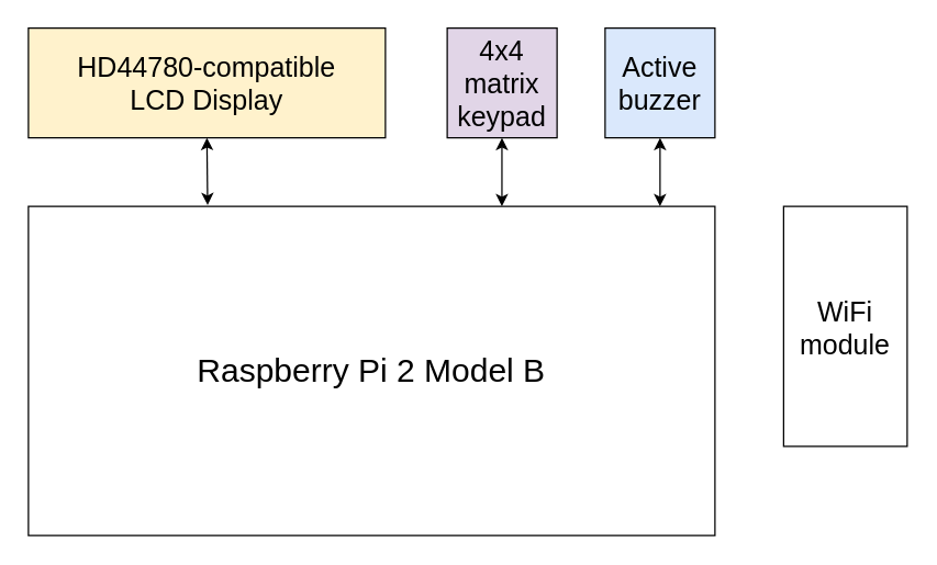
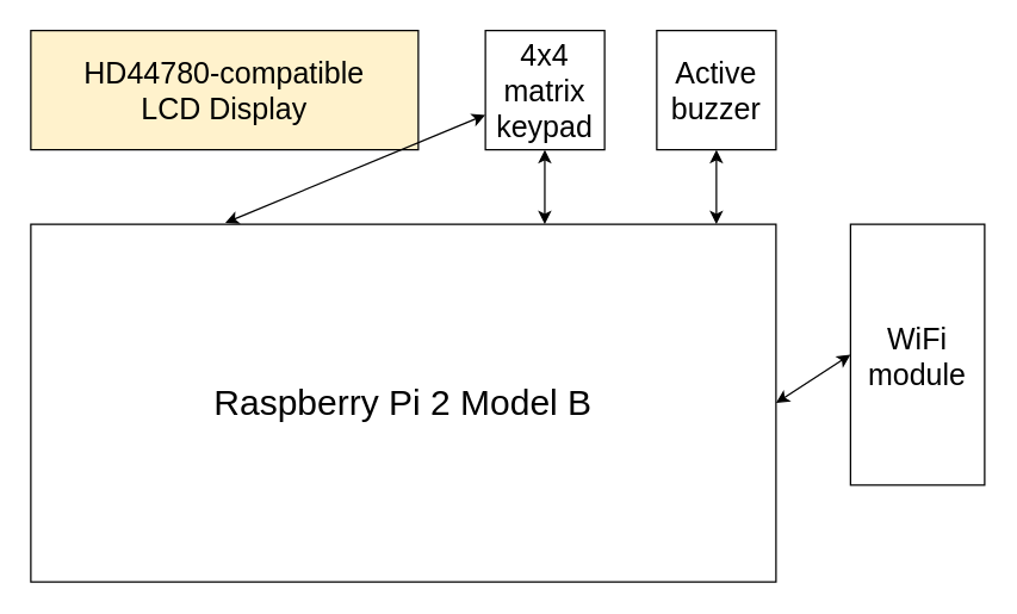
  <mxCell id="0" />
  <mxCell id="1" parent="0" />
- <mxCell id="2" value="&lt;font style=&quot;font-size: 20px;&quot;&gt;Active&lt;br&gt;buzzer&lt;/font&gt;" style="whiteSpace=wrap;html=1;aspect=fixed;fillColor=#dae8fc;" parent="1" vertex="1"><mxGeometry x="440" y="20" width="80" height="80" as="geometry" /></mxCell>
- <mxCell id="3" value="&lt;font style=&quot;font-size: 20px;&quot;&gt;4x4 matrix&lt;br&gt;keypad&lt;/font&gt;" style="whiteSpace=wrap;html=1;aspect=fixed;fillColor=#e1d5e7;" parent="1" vertex="1"><mxGeometry x="325" y="20" width="80" height="80" as="geometry" /></mxCell>
+ <mxCell id="2" value="&lt;font style=&quot;font-size: 20px;&quot;&gt;Active&lt;br&gt;buzzer&lt;/font&gt;" style="whiteSpace=wrap;html=1;aspect=fixed;" parent="1" vertex="1"><mxGeometry x="440" y="20" width="80" height="80" as="geometry" /></mxCell>
+ <mxCell id="3" value="&lt;font style=&quot;font-size: 20px;&quot;&gt;4x4 matrix&lt;br&gt;keypad&lt;/font&gt;" style="whiteSpace=wrap;html=1;aspect=fixed;" parent="1" vertex="1"><mxGeometry x="325" y="20" width="80" height="80" as="geometry" /></mxCell>
  <mxCell id="4" value="&lt;font style=&quot;font-size: 24px;&quot;&gt;Raspberry Pi 2 Model B&lt;/font&gt;" style="rounded=0;whiteSpace=wrap;html=1;" parent="1" vertex="1"><mxGeometry x="20" y="150" width="500" height="240" as="geometry" /></mxCell>
  <mxCell id="5" value="" style="endArrow=classic;startArrow=classic;html=1;rounded=0;entryX=0.5;entryY=1;entryDx=0;entryDy=0;exitX=0.92;exitY=0;exitDx=0;exitDy=0;exitPerimeter=0;" parent="1" source="4" target="2" edge="1"><mxGeometry width="50" height="50" relative="1" as="geometry"><mxPoint x="480" y="130" as="sourcePoint" /><mxPoint x="290" y="200" as="targetPoint" /></mxGeometry></mxCell>
  <mxCell id="6" value="" style="endArrow=classic;startArrow=classic;html=1;rounded=0;entryX=0.5;entryY=1;entryDx=0;entryDy=0;exitX=0.92;exitY=0;exitDx=0;exitDy=0;exitPerimeter=0;" parent="1" edge="1"><mxGeometry width="50" height="50" relative="1" as="geometry"><mxPoint x="364.86" y="150" as="sourcePoint" /><mxPoint x="364.86" y="100" as="targetPoint" /></mxGeometry></mxCell>
  <mxCell id="7" value="&lt;font style=&quot;font-size: 20px;&quot;&gt;HD44780-compatible&lt;br&gt;LCD Display&lt;/font&gt;" style="rounded=0;whiteSpace=wrap;html=1;fillColor=#fff2cc;" parent="1" vertex="1"><mxGeometry x="20" y="20" width="260" height="80" as="geometry" /></mxCell>
- <mxCell id="8" value="" style="endArrow=classic;startArrow=classic;html=1;rounded=0;entryX=0.5;entryY=1;entryDx=0;entryDy=0;exitX=0.261;exitY=-0.004;exitDx=0;exitDy=0;exitPerimeter=0;" parent="1" source="4" target="7" edge="1"><mxGeometry width="50" height="50" relative="1" as="geometry"><mxPoint x="170" y="180" as="sourcePoint" /><mxPoint x="220" y="130" as="targetPoint" /></mxGeometry></mxCell>
+ <mxCell id="8" value="" style="endArrow=classic;startArrow=classic;html=1;rounded=0;exitX=0.261;exitY=-0.004;exitDx=0;exitDy=0;exitPerimeter=0;" parent="1" source="4" target="3" edge="1"><mxGeometry width="50" height="50" relative="1" as="geometry"><mxPoint x="170" y="180" as="sourcePoint" /><mxPoint x="220" y="130" as="targetPoint" /></mxGeometry></mxCell>
  <mxCell id="9" value="&lt;font style=&quot;font-size: 20px;&quot;&gt;WiFi&lt;br&gt;module&lt;br&gt;&lt;/font&gt;" style="rounded=0;whiteSpace=wrap;html=1;" parent="1" vertex="1"><mxGeometry x="570" y="150" width="90" height="175" as="geometry" /></mxCell>
+ <mxCell id="10" value="" style="endArrow=classic;startArrow=classic;html=1;rounded=0;entryX=1;entryY=0.5;entryDx=0;entryDy=0;exitX=0;exitY=0.5;exitDx=0;exitDy=0;" parent="1" source="9" target="4" edge="1"><mxGeometry width="50" height="50" relative="1" as="geometry"><mxPoint x="490" y="160" as="sourcePoint" /><mxPoint x="490" y="110" as="targetPoint" /></mxGeometry></mxCell>
